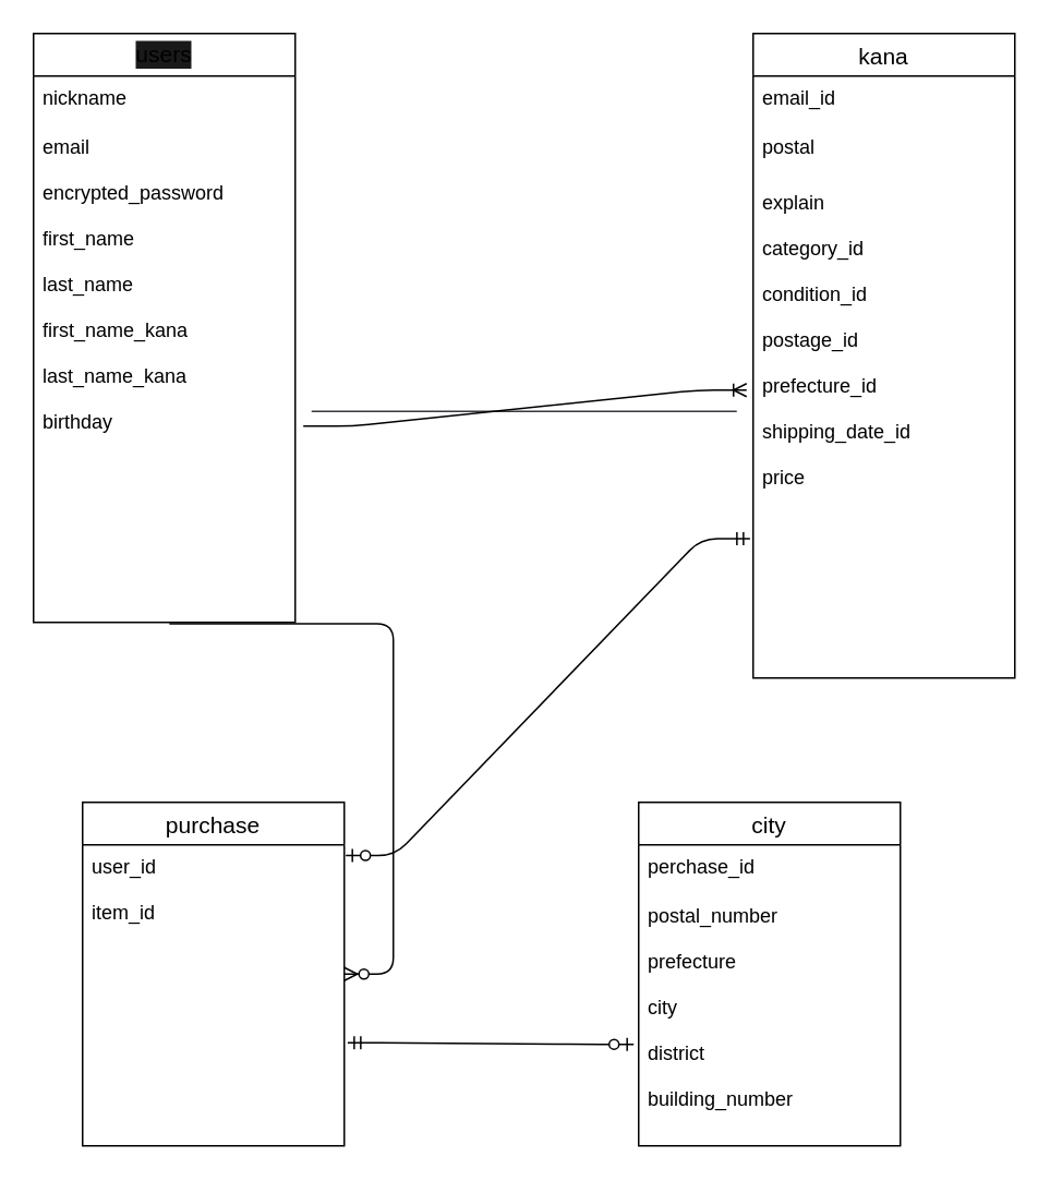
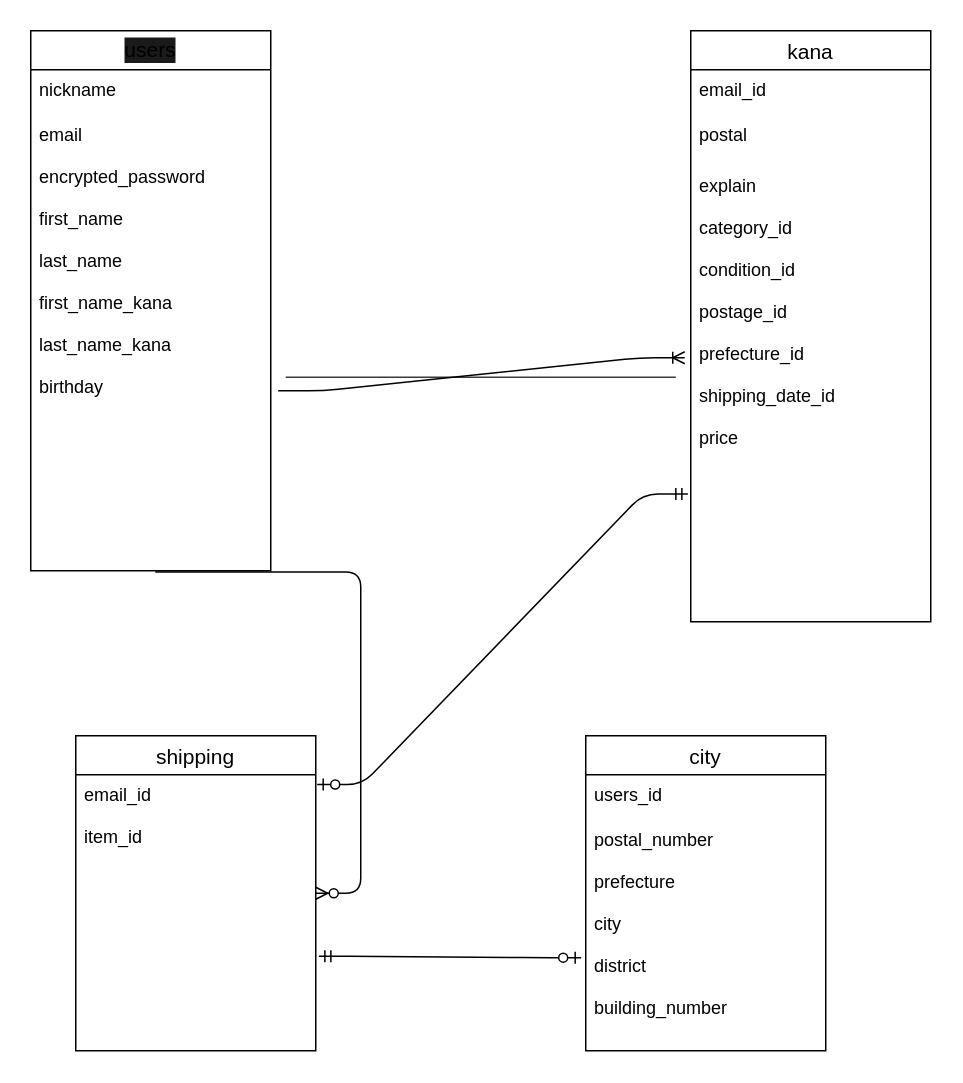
  <mxCell id="0" />
  <mxCell id="1" parent="0" />
  <mxCell id="2" value="kana" style="swimlane;fontStyle=0;childLayout=stackLayout;horizontal=1;startSize=26;horizontalStack=0;resizeParent=1;resizeParentMax=0;resizeLast=0;collapsible=1;marginBottom=0;align=center;fontSize=14;" vertex="1" parent="1"><mxGeometry x="460" y="20" width="160" height="394" as="geometry" /></mxCell>
  <mxCell id="3" value="email_id&#10;&#10;" style="text;strokeColor=none;fillColor=none;spacingLeft=4;spacingRight=4;overflow=hidden;rotatable=0;points=[[0,0.5],[1,0.5]];portConstraint=eastwest;fontSize=12;" vertex="1" parent="2"><mxGeometry y="26" width="160" height="30" as="geometry" /></mxCell>
  <mxCell id="4" value="postal&#10;" style="text;strokeColor=none;fillColor=none;spacingLeft=4;spacingRight=4;overflow=hidden;rotatable=0;points=[[0,0.5],[1,0.5]];portConstraint=eastwest;fontSize=12;" vertex="1" parent="2"><mxGeometry y="56" width="160" height="34" as="geometry" /></mxCell>
  <mxCell id="5" value="explain&#10;&#10;category_id&#10;&#10;condition_id&#10;&#10;postage_id&#10;&#10;prefecture_id&#10;&#10;shipping_date_id&#10;&#10;price" style="text;strokeColor=none;fillColor=none;spacingLeft=4;spacingRight=4;overflow=hidden;rotatable=0;points=[[0,0.5],[1,0.5]];portConstraint=eastwest;fontSize=12;" vertex="1" parent="2"><mxGeometry y="90" width="160" height="304" as="geometry" /></mxCell>
- <mxCell id="6" value="purchase" style="swimlane;fontStyle=0;childLayout=stackLayout;horizontal=1;startSize=26;horizontalStack=0;resizeParent=1;resizeParentMax=0;resizeLast=0;collapsible=1;marginBottom=0;align=center;fontSize=14;" vertex="1" parent="1"><mxGeometry x="50" y="490" width="160" height="210" as="geometry" /></mxCell>
- <mxCell id="7" value="user_id&#10;&#10;item_id&#10;" style="text;strokeColor=none;fillColor=none;spacingLeft=4;spacingRight=4;overflow=hidden;rotatable=0;points=[[0,0.5],[1,0.5]];portConstraint=eastwest;fontSize=12;" vertex="1" parent="6"><mxGeometry y="26" width="160" height="184" as="geometry" /></mxCell>
+ <mxCell id="6" value="shipping" style="swimlane;fontStyle=0;childLayout=stackLayout;horizontal=1;startSize=26;horizontalStack=0;resizeParent=1;resizeParentMax=0;resizeLast=0;collapsible=1;marginBottom=0;align=center;fontSize=14;" vertex="1" parent="1"><mxGeometry x="50" y="490" width="160" height="210" as="geometry" /></mxCell>
+ <mxCell id="7" value="email_id&#10;&#10;item_id&#10;" style="text;strokeColor=none;fillColor=none;spacingLeft=4;spacingRight=4;overflow=hidden;rotatable=0;points=[[0,0.5],[1,0.5]];portConstraint=eastwest;fontSize=12;" vertex="1" parent="6"><mxGeometry y="26" width="160" height="184" as="geometry" /></mxCell>
  <mxCell id="8" value="city" style="swimlane;fontStyle=0;childLayout=stackLayout;horizontal=1;startSize=26;horizontalStack=0;resizeParent=1;resizeParentMax=0;resizeLast=0;collapsible=1;marginBottom=0;align=center;fontSize=14;" vertex="1" parent="1"><mxGeometry x="390" y="490" width="160" height="210" as="geometry" /></mxCell>
- <mxCell id="9" value="perchase_id&#10;&#10;postal_number" style="text;strokeColor=none;fillColor=none;spacingLeft=4;spacingRight=4;overflow=hidden;rotatable=0;points=[[0,0.5],[1,0.5]];portConstraint=eastwest;fontSize=12;" vertex="1" parent="8"><mxGeometry y="26" width="160" height="30" as="geometry" /></mxCell>
+ <mxCell id="9" value="users_id&#10;&#10;postal_number" style="text;strokeColor=none;fillColor=none;spacingLeft=4;spacingRight=4;overflow=hidden;rotatable=0;points=[[0,0.5],[1,0.5]];portConstraint=eastwest;fontSize=12;" vertex="1" parent="8"><mxGeometry y="26" width="160" height="30" as="geometry" /></mxCell>
  <mxCell id="10" value="postal_number&#10;&#10;prefecture&#10;&#10;city&#10;&#10;district&#10;&#10;building_number" style="text;strokeColor=none;fillColor=none;spacingLeft=4;spacingRight=4;overflow=hidden;rotatable=0;points=[[0,0.5],[1,0.5]];portConstraint=eastwest;fontSize=12;" vertex="1" parent="8"><mxGeometry y="56" width="160" height="154" as="geometry" /></mxCell>
  <mxCell id="11" value="" style="line;strokeWidth=1;rotatable=0;dashed=0;labelPosition=right;align=left;verticalAlign=middle;spacingTop=0;spacingLeft=6;points=[];portConstraint=eastwest;strokeColor=#36393d;fillColor=#f9f7ed;" vertex="1" parent="1"><mxGeometry x="190" y="246" width="260" height="10" as="geometry" /></mxCell>
  <mxCell id="12" value="" style="edgeStyle=entityRelationEdgeStyle;fontSize=12;html=1;endArrow=ERoneToMany;exitX=1.031;exitY=0.361;exitDx=0;exitDy=0;exitPerimeter=0;entryX=-0.025;entryY=0.421;entryDx=0;entryDy=0;entryPerimeter=0;" edge="1" parent="1" target="5"><mxGeometry width="100" height="100" relative="1" as="geometry"><mxPoint x="184.96" y="260.034" as="sourcePoint" /><mxPoint x="340" y="240" as="targetPoint" /></mxGeometry></mxCell>
  <mxCell id="13" value="users" style="swimlane;fontStyle=0;childLayout=stackLayout;horizontal=1;startSize=26;horizontalStack=0;resizeParent=1;resizeParentMax=0;resizeLast=0;collapsible=1;marginBottom=0;align=center;fontSize=14;labelBackgroundColor=#1A1A1A;whiteSpace=wrap;" vertex="1" parent="1"><mxGeometry x="20" y="20" width="160" height="360" as="geometry" /></mxCell>
  <mxCell id="14" value="nickname" style="text;strokeColor=none;fillColor=none;spacingLeft=4;spacingRight=4;overflow=hidden;rotatable=0;points=[[0,0.5],[1,0.5]];portConstraint=eastwest;fontSize=12;" vertex="1" parent="13"><mxGeometry y="26" width="160" height="30" as="geometry" /></mxCell>
  <mxCell id="15" value="email&#10;&#10;encrypted_password&#10;&#10;first_name&#10;&#10;last_name&#10;&#10;first_name_kana&#10;&#10;last_name_kana&#10;&#10;birthday" style="text;strokeColor=none;fillColor=none;spacingLeft=4;spacingRight=4;overflow=hidden;rotatable=0;points=[[0,0.5],[1,0.5]];portConstraint=eastwest;fontSize=12;" vertex="1" parent="13"><mxGeometry y="56" width="160" height="304" as="geometry" /></mxCell>
  <mxCell id="16" value="" style="edgeStyle=entityRelationEdgeStyle;fontSize=12;html=1;endArrow=ERzeroToMany;endFill=1;exitX=0.519;exitY=1.003;exitDx=0;exitDy=0;exitPerimeter=0;" edge="1" parent="1" source="15" target="6"><mxGeometry width="100" height="100" relative="1" as="geometry"><mxPoint x="240" y="340" as="sourcePoint" /><mxPoint x="340" y="240" as="targetPoint" /></mxGeometry></mxCell>
  <mxCell id="17" value="" style="edgeStyle=entityRelationEdgeStyle;fontSize=12;html=1;endArrow=ERzeroToOne;startArrow=ERmandOne;entryX=-0.019;entryY=0.597;entryDx=0;entryDy=0;exitX=1.013;exitY=0.658;exitDx=0;exitDy=0;exitPerimeter=0;entryPerimeter=0;" edge="1" parent="1" source="7" target="10"><mxGeometry width="100" height="100" relative="1" as="geometry"><mxPoint x="220" y="623" as="sourcePoint" /><mxPoint x="310" y="480" as="targetPoint" /></mxGeometry></mxCell>
  <mxCell id="18" value="" style="edgeStyle=entityRelationEdgeStyle;fontSize=12;html=1;endArrow=ERzeroToOne;startArrow=ERmandOne;exitX=-0.012;exitY=0.72;exitDx=0;exitDy=0;exitPerimeter=0;entryX=1.006;entryY=0.155;entryDx=0;entryDy=0;entryPerimeter=0;" edge="1" parent="1" source="5" target="6"><mxGeometry width="100" height="100" relative="1" as="geometry"><mxPoint x="240" y="340" as="sourcePoint" /><mxPoint x="340" y="240" as="targetPoint" /></mxGeometry></mxCell>
